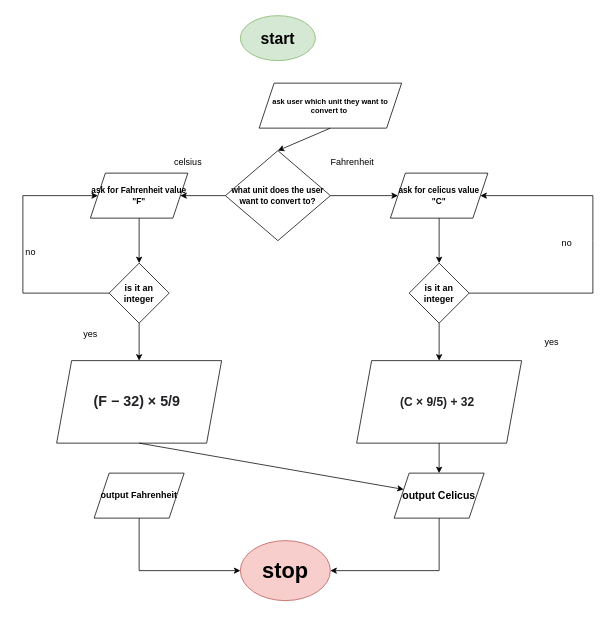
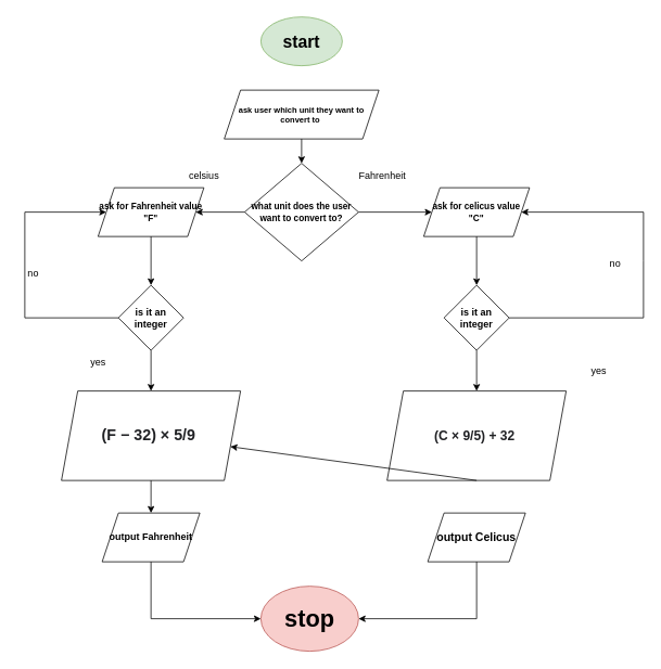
  <mxCell id="0" />
  <mxCell id="1" parent="0" />
  <mxCell id="2" value="start" style="ellipse;whiteSpace=wrap;html=1;fillColor=#d5e8d4;strokeColor=#82b366;fontSize=21;fontStyle=1" vertex="1" parent="1"><mxGeometry x="320" y="20" width="100" height="60" as="geometry" /></mxCell>
- <mxCell id="3" value="ask user which unit they want to convert to&amp;nbsp;" style="shape=parallelogram;perimeter=parallelogramPerimeter;whiteSpace=wrap;html=1;fixedSize=1;align=center;fontSize=10;fontStyle=1" vertex="1" parent="1"><mxGeometry x="345" y="110" width="190" height="60" as="geometry" /></mxCell>
+ <mxCell id="3" value="ask user which unit they want to convert to&amp;nbsp;" style="shape=parallelogram;perimeter=parallelogramPerimeter;whiteSpace=wrap;html=1;fixedSize=1;align=center;fontSize=10;fontStyle=1" vertex="1" parent="1"><mxGeometry x="275" y="110" width="190" height="60" as="geometry" /></mxCell>
  <mxCell id="4" value="" style="endArrow=classic;html=1;rounded=0;exitX=0.5;exitY=1;exitDx=0;exitDy=0;entryX=0.5;entryY=0;entryDx=0;entryDy=0;" edge="1" parent="1" source="3" target="5"><mxGeometry width="50" height="50" relative="1" as="geometry"><mxPoint x="330" y="310" as="sourcePoint" /><mxPoint x="370" y="210" as="targetPoint" /></mxGeometry></mxCell>
  <mxCell id="5" value="what unit does the user want to convert to?" style="rhombus;whiteSpace=wrap;html=1;align=center;fontStyle=1;verticalAlign=middle;fontSize=11;" vertex="1" parent="1"><mxGeometry x="300" y="200" width="140" height="120" as="geometry" /></mxCell>
  <mxCell id="6" value="" style="endArrow=classic;html=1;rounded=0;exitX=0;exitY=0.5;exitDx=0;exitDy=0;entryX=1;entryY=0.5;entryDx=0;entryDy=0;" edge="1" parent="1" source="5" target="10"><mxGeometry width="50" height="50" relative="1" as="geometry"><mxPoint x="230" y="400" as="sourcePoint" /><mxPoint x="230" y="260" as="targetPoint" /></mxGeometry></mxCell>
  <mxCell id="7" value="" style="endArrow=classic;html=1;rounded=0;exitX=1;exitY=0.5;exitDx=0;exitDy=0;entryX=0;entryY=0.5;entryDx=0;entryDy=0;" edge="1" parent="1" source="5" target="11"><mxGeometry width="50" height="50" relative="1" as="geometry"><mxPoint x="300" y="310" as="sourcePoint" /><mxPoint x="510.667" y="260" as="targetPoint" /></mxGeometry></mxCell>
  <mxCell id="8" value="celsius" style="text;html=1;align=center;verticalAlign=middle;resizable=0;points=[];autosize=1;strokeColor=none;fillColor=none;" vertex="1" parent="1"><mxGeometry x="220" y="200" width="60" height="30" as="geometry" /></mxCell>
  <mxCell id="9" value="Fahrenheit" style="text;html=1;align=center;verticalAlign=middle;resizable=0;points=[];autosize=1;strokeColor=none;fillColor=none;" vertex="1" parent="1"><mxGeometry x="429" y="200" width="80" height="30" as="geometry" /></mxCell>
  <mxCell id="10" value="ask for Fahrenheit value &quot;F&quot;" style="shape=parallelogram;perimeter=parallelogramPerimeter;whiteSpace=wrap;html=1;fixedSize=1;fontStyle=1;fontSize=11;" vertex="1" parent="1"><mxGeometry x="120" y="230" width="130" height="60" as="geometry" /></mxCell>
  <mxCell id="11" value="&lt;span style=&quot;font-size: 11px; font-weight: 700;&quot;&gt;ask for celicus value &quot;C&quot;&lt;/span&gt;" style="shape=parallelogram;perimeter=parallelogramPerimeter;whiteSpace=wrap;html=1;fixedSize=1;" vertex="1" parent="1"><mxGeometry x="520" y="230" width="130" height="60" as="geometry" /></mxCell>
  <mxCell id="12" value="&lt;b&gt;is it an integer&lt;/b&gt;" style="rhombus;whiteSpace=wrap;html=1;" vertex="1" parent="1"><mxGeometry x="545" y="350" width="80" height="80" as="geometry" /></mxCell>
  <mxCell id="13" value="" style="endArrow=classic;html=1;rounded=0;exitX=0.5;exitY=1;exitDx=0;exitDy=0;entryX=0.5;entryY=0;entryDx=0;entryDy=0;" edge="1" parent="1" source="11" target="12"><mxGeometry width="50" height="50" relative="1" as="geometry"><mxPoint x="610" y="470" as="sourcePoint" /><mxPoint x="660" y="420" as="targetPoint" /></mxGeometry></mxCell>
  <mxCell id="14" value="" style="endArrow=classic;html=1;rounded=0;exitX=1;exitY=0.5;exitDx=0;exitDy=0;entryX=1;entryY=0.5;entryDx=0;entryDy=0;" edge="1" parent="1" source="12" target="11"><mxGeometry width="50" height="50" relative="1" as="geometry"><mxPoint x="610" y="470" as="sourcePoint" /><mxPoint x="860" y="110" as="targetPoint" /><Array as="points"><mxPoint x="790" y="390" /><mxPoint x="790" y="320" /><mxPoint x="790" y="260" /></Array></mxGeometry></mxCell>
  <mxCell id="15" value="is it an integer" style="rhombus;whiteSpace=wrap;html=1;fontStyle=1" vertex="1" parent="1"><mxGeometry x="145" y="350" width="80" height="80" as="geometry" /></mxCell>
  <mxCell id="16" value="" style="endArrow=classic;html=1;rounded=0;entryX=0.5;entryY=0;entryDx=0;entryDy=0;exitX=0.5;exitY=1;exitDx=0;exitDy=0;" edge="1" parent="1" target="15" source="10"><mxGeometry width="50" height="50" relative="1" as="geometry"><mxPoint x="100" y="300" as="sourcePoint" /><mxPoint x="155" y="580" as="targetPoint" /></mxGeometry></mxCell>
  <mxCell id="17" value="" style="endArrow=classic;html=1;rounded=0;entryX=0;entryY=0.5;entryDx=0;entryDy=0;exitX=0;exitY=0.5;exitDx=0;exitDy=0;" edge="1" parent="1" source="15" target="10"><mxGeometry width="50" height="50" relative="1" as="geometry"><mxPoint x="-70" y="380" as="sourcePoint" /><mxPoint x="-25" y="410" as="targetPoint" /><Array as="points"><mxPoint y="390" x="30" /><mxPoint y="260" x="30" /></Array></mxGeometry></mxCell>
  <mxCell id="18" value="no" style="text;html=1;align=center;verticalAlign=middle;resizable=0;points=[];autosize=1;strokeColor=none;fillColor=none;" vertex="1" parent="1"><mxGeometry x="20" y="320" width="40" height="30" as="geometry" /></mxCell>
  <mxCell id="19" value="no" style="text;html=1;align=center;verticalAlign=middle;resizable=0;points=[];autosize=1;strokeColor=none;fillColor=none;" vertex="1" parent="1"><mxGeometry x="735" y="308" width="40" height="30" as="geometry" /></mxCell>
  <mxCell id="20" value="" style="endArrow=classic;html=1;rounded=0;exitX=0.5;exitY=1;exitDx=0;exitDy=0;entryX=0.5;entryY=0;entryDx=0;entryDy=0;" edge="1" parent="1" source="12" target="24"><mxGeometry width="50" height="50" relative="1" as="geometry"><mxPoint x="379" y="510" as="sourcePoint" /><mxPoint x="715" y="470" as="targetPoint" /></mxGeometry></mxCell>
  <mxCell id="21" value="" style="endArrow=classic;html=1;rounded=0;exitX=0.5;exitY=1;exitDx=0;exitDy=0;entryX=0.5;entryY=0;entryDx=0;entryDy=0;" edge="1" parent="1" source="15" target="28"><mxGeometry width="50" height="50" relative="1" as="geometry"><mxPoint x="80" y="500" as="sourcePoint" /><mxPoint x="105" y="480" as="targetPoint" /></mxGeometry></mxCell>
  <mxCell id="22" value="yes" style="text;html=1;align=center;verticalAlign=middle;resizable=0;points=[];autosize=1;strokeColor=none;fillColor=none;" vertex="1" parent="1"><mxGeometry x="100" y="430" width="40" height="30" as="geometry" /></mxCell>
  <mxCell id="23" value="yes" style="text;html=1;align=center;verticalAlign=middle;resizable=0;points=[];autosize=1;strokeColor=none;fillColor=none;" vertex="1" parent="1"><mxGeometry x="715" y="440" width="40" height="30" as="geometry" /></mxCell>
  <mxCell id="24" value="&lt;b style=&quot;font-size: 16px;&quot;&gt;&lt;span style=&quot;color: rgb(32, 33, 36); font-family: arial, sans-serif; text-align: left; background-color: rgb(255, 255, 255);&quot;&gt;(&lt;/span&gt;&lt;span style=&quot;color: rgb(32, 33, 36); font-family: arial, sans-serif; text-align: left; background-color: rgb(255, 255, 255);&quot;&gt;C&lt;/span&gt;&lt;span style=&quot;color: rgb(32, 33, 36); font-family: arial, sans-serif; text-align: left; background-color: rgb(255, 255, 255);&quot;&gt;&amp;nbsp;× 9/5) + 32&amp;nbsp;&lt;/span&gt;&lt;/b&gt;" style="shape=parallelogram;perimeter=parallelogramPerimeter;whiteSpace=wrap;html=1;fixedSize=1;" vertex="1" parent="1"><mxGeometry x="475" y="480" width="220" height="110" as="geometry" /></mxCell>
- <mxCell id="25" value="" style="endArrow=classic;html=1;rounded=0;exitX=0.5;exitY=1;exitDx=0;exitDy=0;" edge="1" parent="1" source="24" target="26"><mxGeometry width="50" height="50" relative="1" as="geometry"><mxPoint x="630" y="510" as="sourcePoint" /><mxPoint x="715" y="640" as="targetPoint" /></mxGeometry></mxCell>
+ <mxCell id="25" value="" style="endArrow=classic;html=1;rounded=0;exitX=0.5;exitY=1;exitDx=0;exitDy=0;" edge="1" parent="1" source="24" target="28"><mxGeometry width="50" height="50" relative="1" as="geometry"><mxPoint x="630" y="510" as="sourcePoint" /><mxPoint x="715" y="640" as="targetPoint" /></mxGeometry></mxCell>
  <mxCell id="26" value="&lt;b&gt;&lt;font style=&quot;font-size: 14px;&quot;&gt;output Celicus&lt;/font&gt;&lt;/b&gt;" style="shape=parallelogram;perimeter=parallelogramPerimeter;whiteSpace=wrap;html=1;fixedSize=1;" vertex="1" parent="1"><mxGeometry x="525" y="630" width="120" height="60" as="geometry" /></mxCell>
  <mxCell id="27" value="" style="endArrow=classic;html=1;rounded=0;exitX=0.5;exitY=1;exitDx=0;exitDy=0;entryX=1;entryY=0.5;entryDx=0;entryDy=0;" edge="1" parent="1" source="26" target="32"><mxGeometry width="50" height="50" relative="1" as="geometry"><mxPoint x="630" y="650" as="sourcePoint" /><mxPoint x="430" y="770" as="targetPoint" /><Array as="points"><mxPoint x="585" y="760" /></Array></mxGeometry></mxCell>
  <mxCell id="28" value="&lt;b style=&quot;font-size: 19px;&quot;&gt;&lt;span style=&quot;color: rgb(32, 33, 36); font-family: arial, sans-serif; text-align: left; background-color: rgb(255, 255, 255);&quot;&gt;(&lt;/span&gt;&lt;span style=&quot;color: rgb(32, 33, 36); font-family: arial, sans-serif; text-align: left; background-color: rgb(255, 255, 255);&quot;&gt;F&lt;/span&gt;&lt;span style=&quot;color: rgb(32, 33, 36); font-family: arial, sans-serif; text-align: left; background-color: rgb(255, 255, 255);&quot;&gt;&amp;nbsp;− 32) × 5/9&amp;nbsp;&lt;/span&gt;&lt;/b&gt;" style="shape=parallelogram;perimeter=parallelogramPerimeter;whiteSpace=wrap;html=1;fixedSize=1;" vertex="1" parent="1"><mxGeometry x="75" y="480" width="220" height="110" as="geometry" /></mxCell>
  <mxCell id="29" value="&lt;b&gt;output Fahrenheit&lt;/b&gt;" style="shape=parallelogram;perimeter=parallelogramPerimeter;whiteSpace=wrap;html=1;fixedSize=1;" vertex="1" parent="1"><mxGeometry x="125" y="630" width="120" height="60" as="geometry" /></mxCell>
  <mxCell id="30" value="" style="endArrow=classic;html=1;rounded=0;exitX=0.5;exitY=1;exitDx=0;exitDy=0;" edge="1" parent="1" source="29" target="32"><mxGeometry width="50" height="50" relative="1" as="geometry"><mxPoint x="25" y="670" as="sourcePoint" /><mxPoint x="330" y="770" as="targetPoint" /><Array as="points"><mxPoint x="185" y="760" /></Array></mxGeometry></mxCell>
- <mxCell id="31" value="" style="endArrow=classic;html=1;rounded=0;exitX=0.5;exitY=1;exitDx=0;exitDy=0;" edge="1" parent="1" source="28" target="26"><mxGeometry width="50" height="50" relative="1" as="geometry"><mxPoint x="510" y="420" as="sourcePoint" /><mxPoint x="560" y="370" as="targetPoint" /></mxGeometry></mxCell>
+ <mxCell id="31" value="" style="endArrow=classic;html=1;rounded=0;exitX=0.5;exitY=1;exitDx=0;exitDy=0;entryX=0.5;entryY=0;entryDx=0;entryDy=0;" edge="1" parent="1" source="28" target="29"><mxGeometry width="50" height="50" relative="1" as="geometry"><mxPoint x="510" y="420" as="sourcePoint" /><mxPoint x="560" y="370" as="targetPoint" /></mxGeometry></mxCell>
  <mxCell id="32" value="stop" style="ellipse;whiteSpace=wrap;html=1;fontStyle=1;fontSize=29;fillColor=#f8cecc;strokeColor=#b85450;" vertex="1" parent="1"><mxGeometry x="320" y="720" width="120" height="80" as="geometry" /></mxCell>
